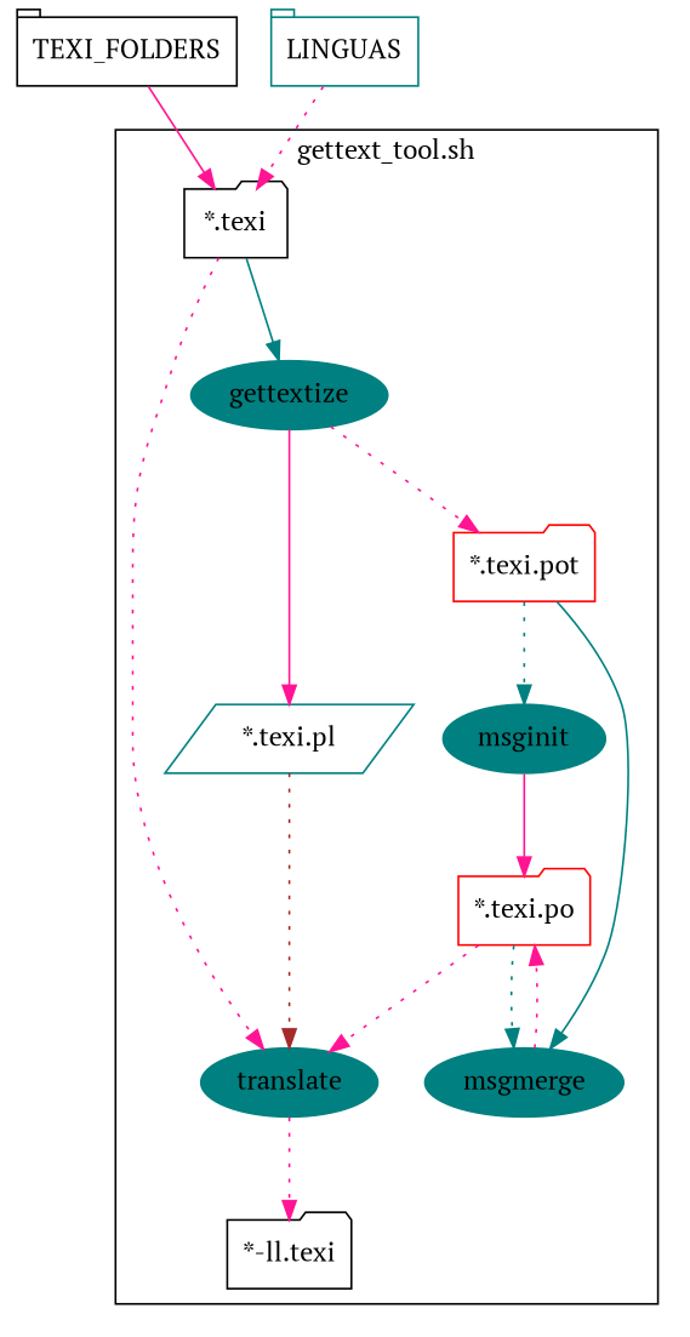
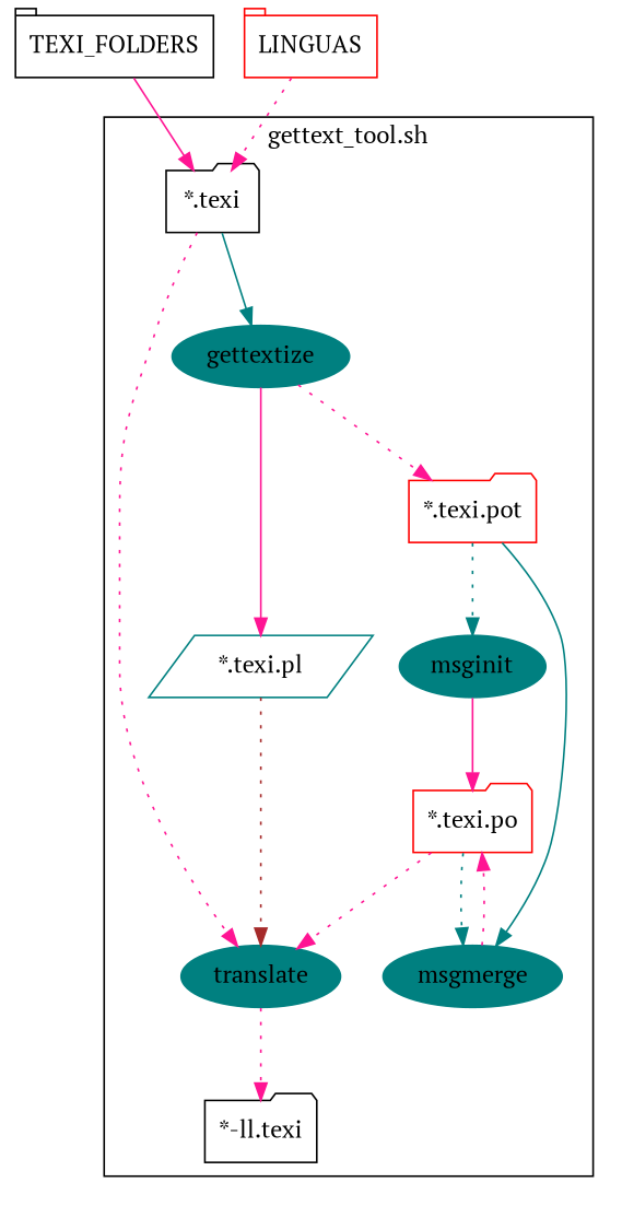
  digraph {
    compound=true
    fontname="PT Serif"
    ranksep=0.75
    node [color=teal fontname="PT Serif" shape=folder]
    edge [color=deeppink fontname="PT Serif" style=dotted]
    n1 [color=black label="*.texi"]
    n2 [label=gettextize shape=ellipse style=filled]
    n3 [label=translate shape=ellipse style=filled]
    n4 [color=red label="*.texi.pot"]
    n5 [label=msginit shape=ellipse style=filled]
    n6 [label=msgmerge shape=ellipse style=filled]
    n7 [label="*.texi.pl" shape=parallelogram]
    n8 [color=red label="*.texi.po"]
    n9 [color=black label="*-ll.texi"]
    n10 [color=black label=TEXI_FOLDERS shape=tab]
-   n11 [label=LINGUAS shape=tab]
+   n11 [color=red label=LINGUAS shape=tab]
    subgraph cluster_1 {
      label="gettext_tool.sh"
      n1
      n2
      n3
      n4
      n5
      n6
      n7
      n8
      n9
    }
    n1 -> n2 [color=teal style=solid]
    n1 -> n3
    n2 -> n4
    n2 -> n7 [style=solid]
    n3 -> n9
    n4 -> n5 [color=teal]
    n4 -> n6 [color=teal style=solid]
    n5 -> n8 [style=solid]
    n6 -> n8
    n7 -> n3 [color=brown]
    n8 -> n3
    n8 -> n6 [color=teal]
    n10 -> n1 [style=solid]
    n11 -> n1
  }
